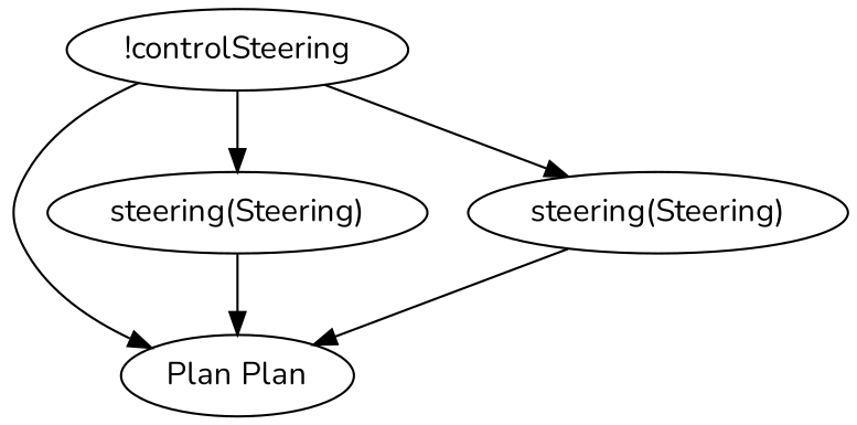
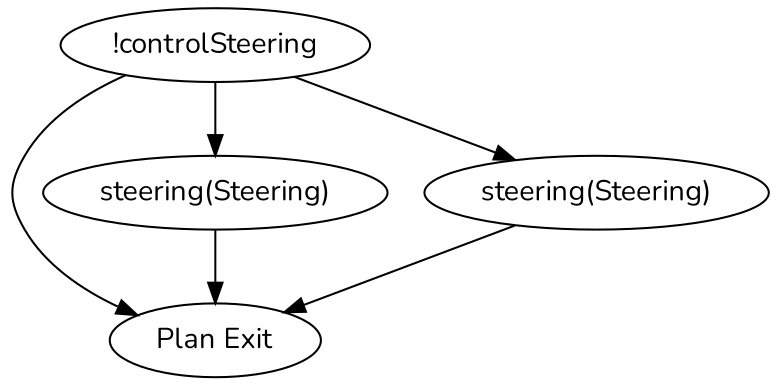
  digraph {
    fontname=Nunito
    node [fontname=Nunito]
    edge [fontname=Nunito]
    n1 [label="!controlSteering"]
-   n2 [label="Plan Plan"]
+   n2 [label="Plan Exit"]
    n3 [label="steering(Steering)"]
    n4 [label="steering(Steering)"]
    n1 -> n2
    n1 -> n3
    n1 -> n4
    n3 -> n2
    n4 -> n2
  }
